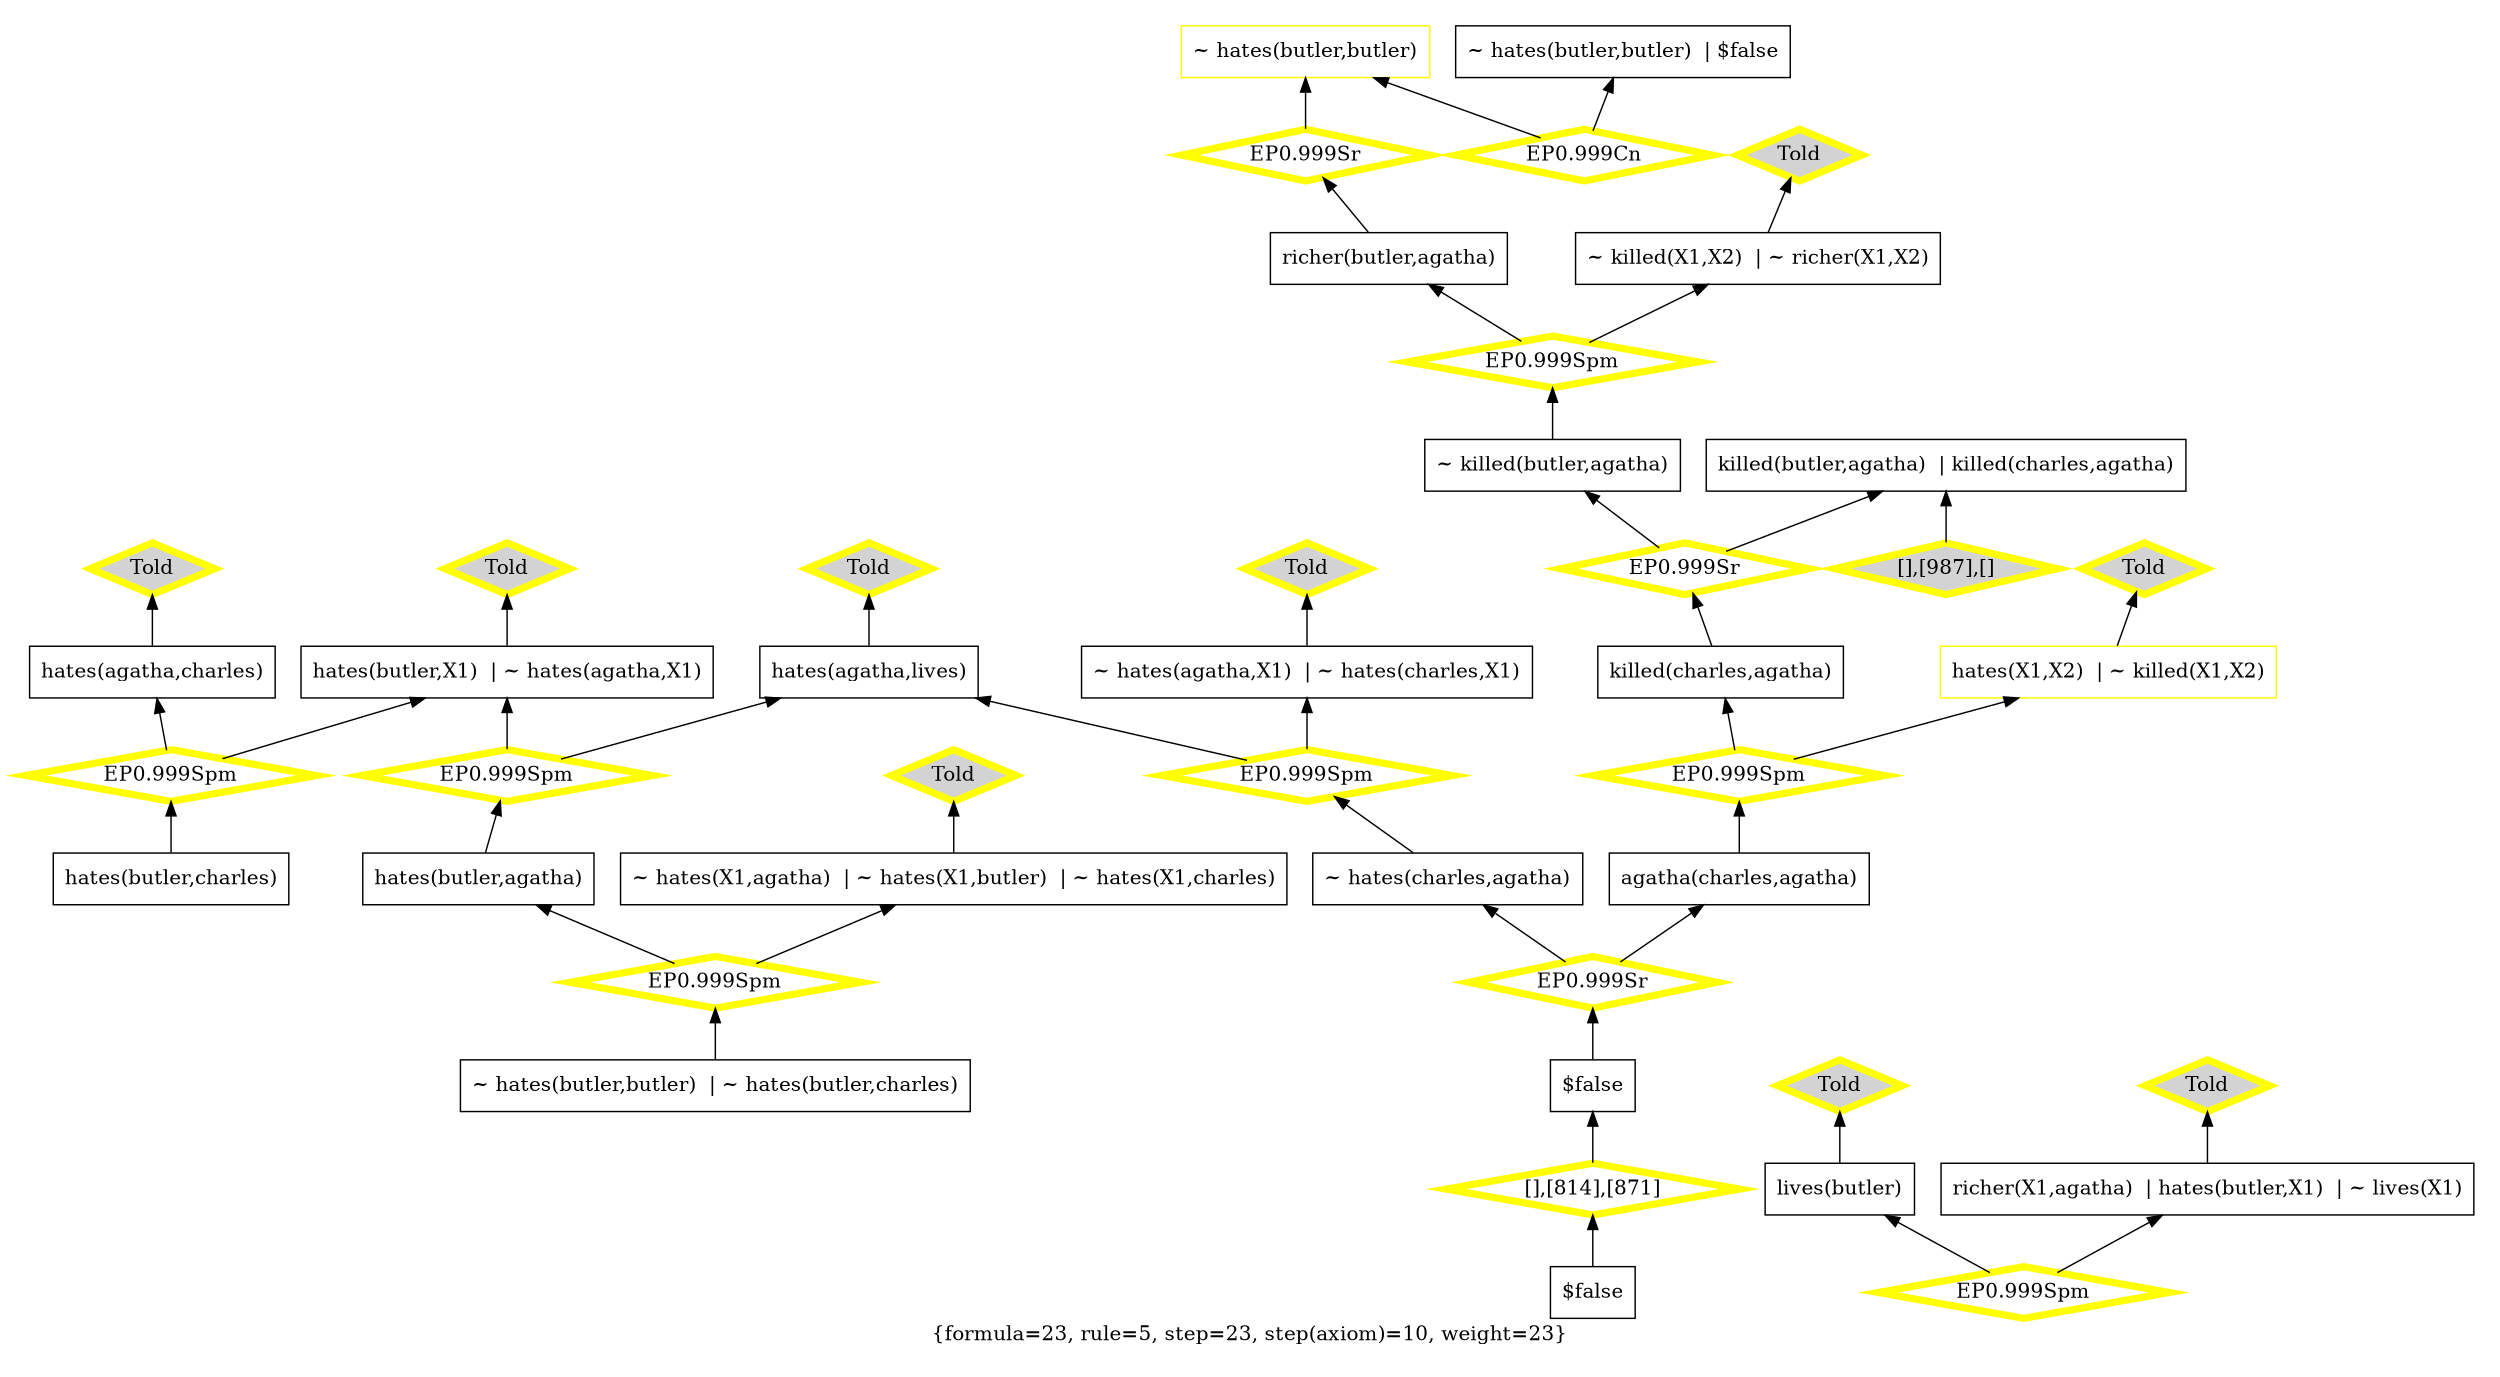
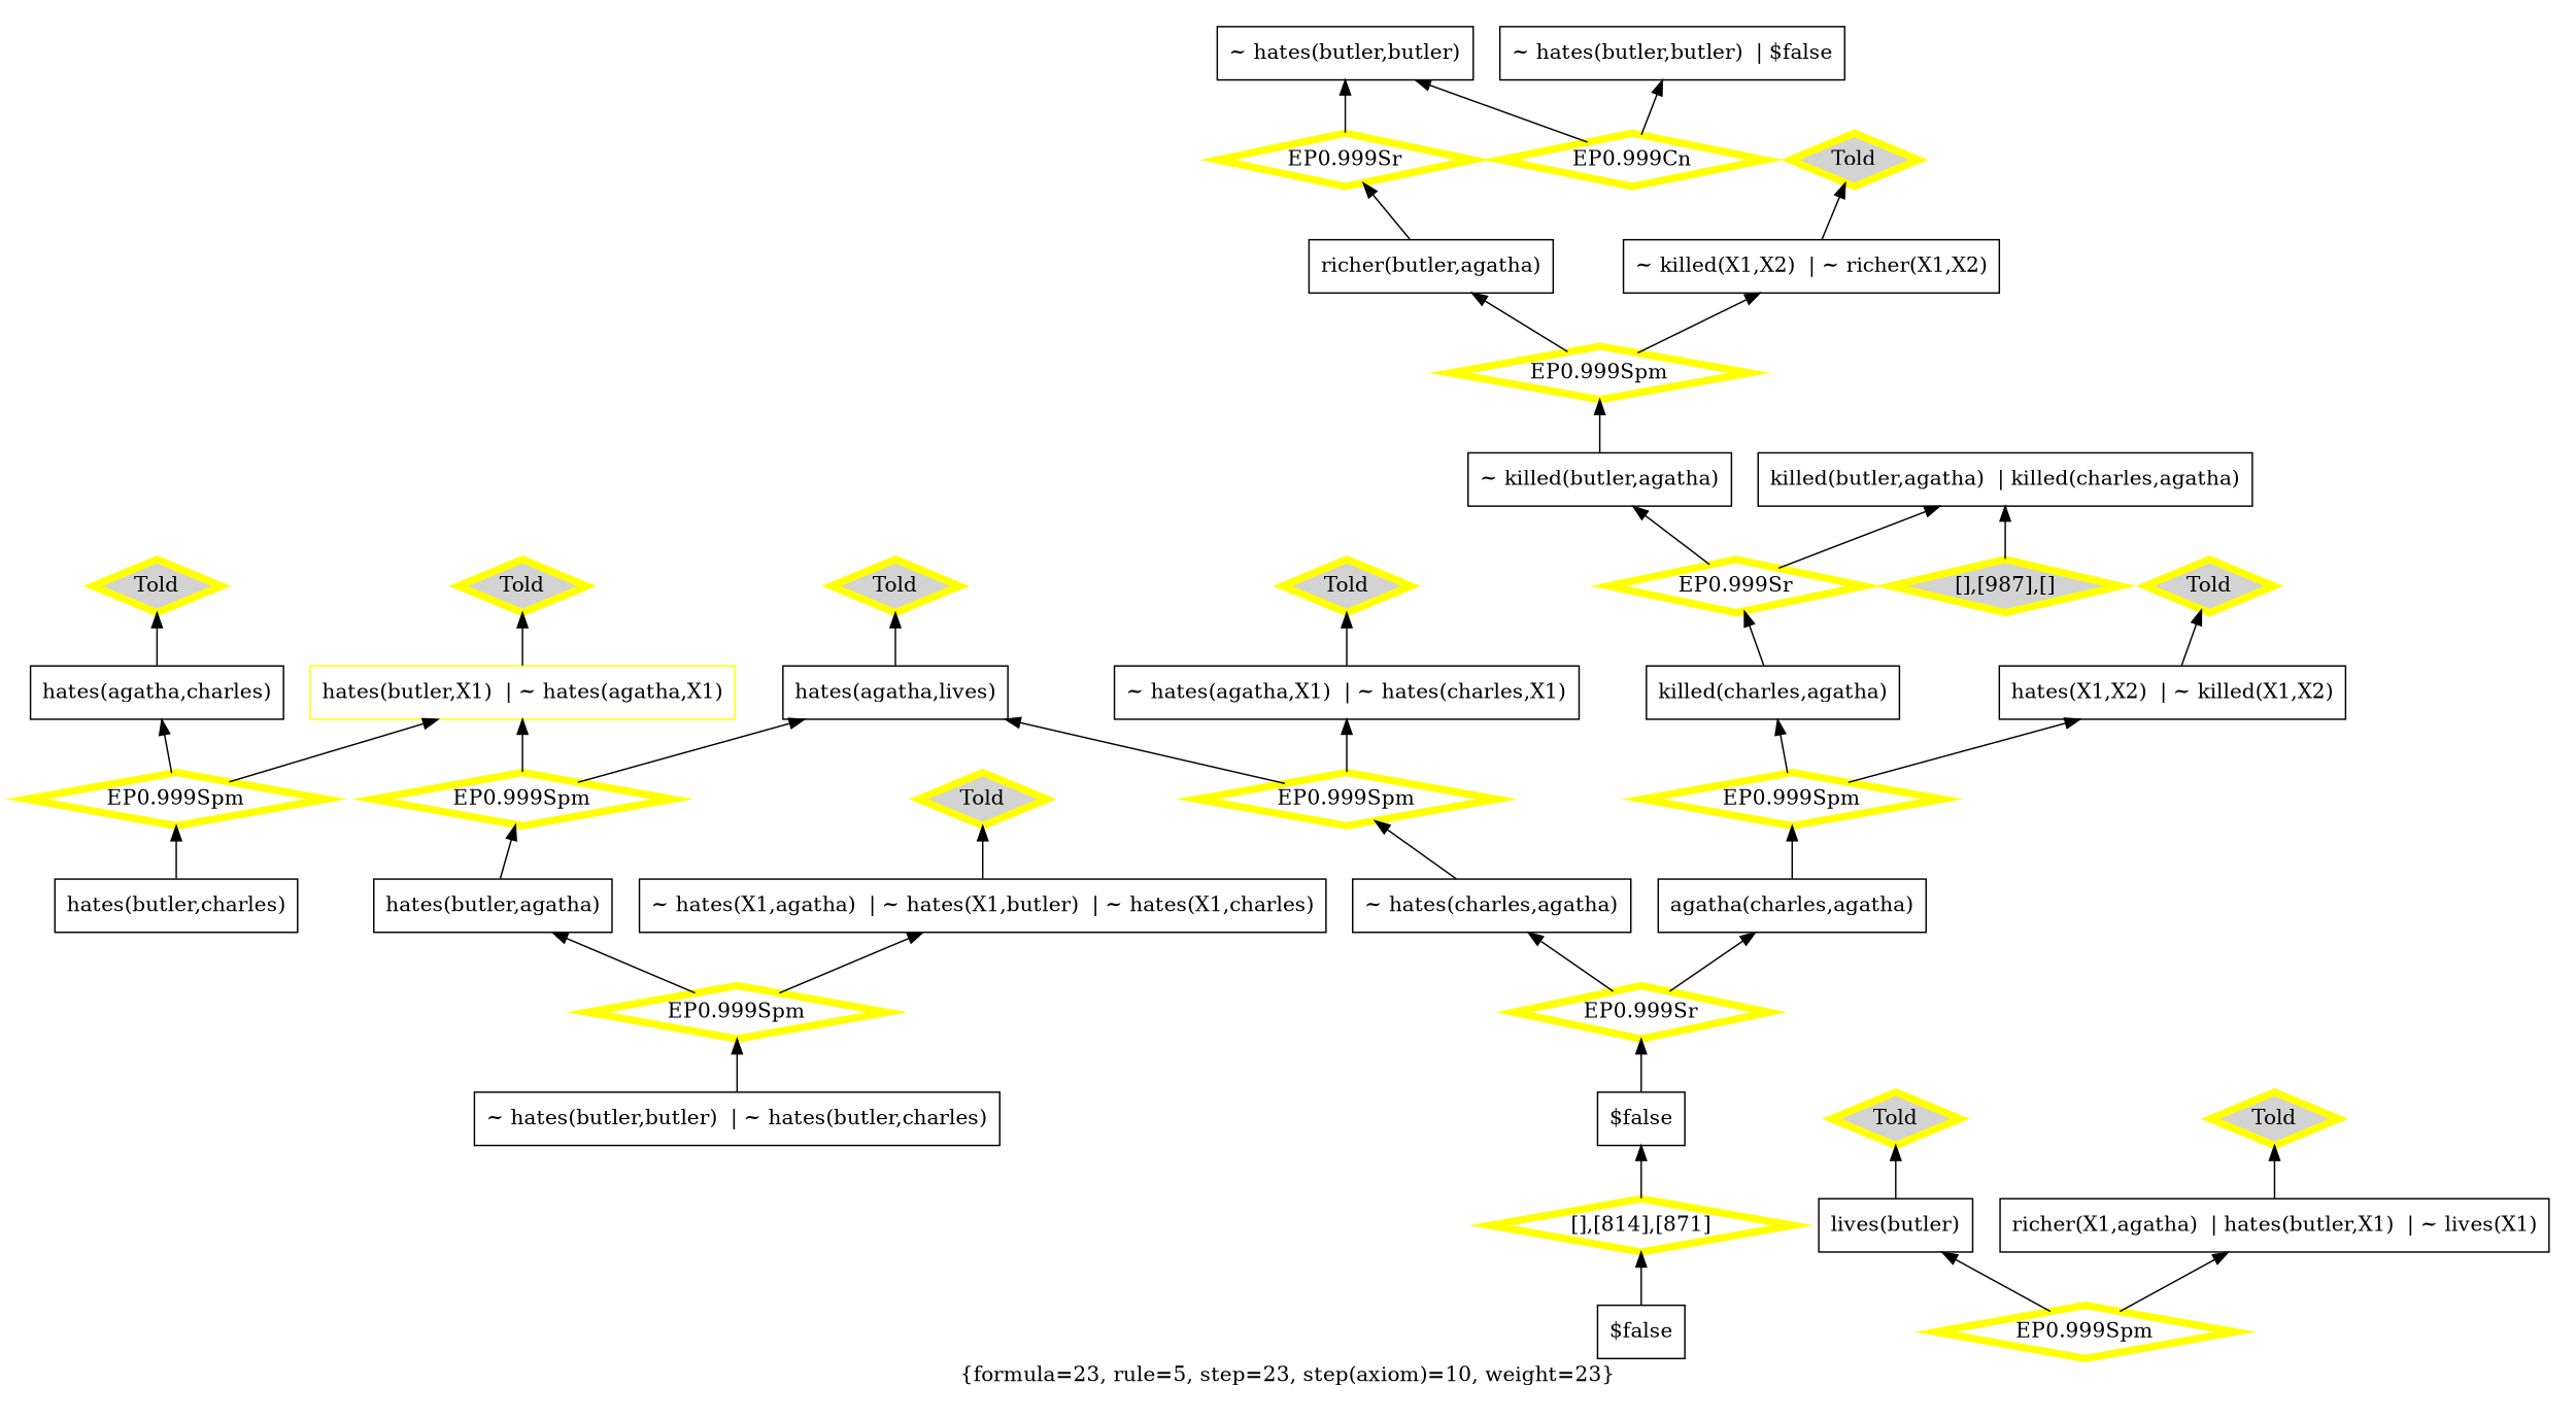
  digraph {
    label="{formula=23, rule=5, step=23, step(axiom)=10, weight=23}"
    labelloc=b
    rankdir=BT
    node [color=black fillcolor=white shape=box style=filled]
    n1 [label="hates(butler,agatha)"]
    n2 [color=yellow label="EP0.999Spm" penwidth=5 shape=diamond]
-   n3 [label="hates(butler,X1)  | ~ hates(agatha,X1)"]
+   n3 [color=yellow label="hates(butler,X1)  | ~ hates(agatha,X1)"]
    n4 [label="hates(agatha,lives)"]
    n5 [label="agatha(charles,agatha)"]
    n6 [color=yellow label="EP0.999Spm" penwidth=5 shape=diamond]
-   n7 [color=yellow label="hates(X1,X2)  | ~ killed(X1,X2)"]
+   n7 [label="hates(X1,X2)  | ~ killed(X1,X2)"]
    n8 [label="killed(charles,agatha)"]
    n9 [label="~ hates(X1,agatha)  | ~ hates(X1,butler)  | ~ hates(X1,charles)"]
    n10 [color=yellow fillcolor=lightgrey label=Told penwidth=5 shape=diamond]
    n11 [label="richer(butler,agatha)"]
    n12 [color=yellow label="EP0.999Sr" penwidth=5 shape=diamond]
-   n13 [color=yellow label="~ hates(butler,butler)"]
+   n13 [label="~ hates(butler,butler)"]
    n14 [label="killed(butler,agatha)  | killed(charles,agatha)"]
    n15 [color=yellow fillcolor=lightgrey label="[],[987],[]" penwidth=5 shape=diamond]
    n16 [color=yellow fillcolor=lightgrey label=Told penwidth=5 shape=diamond]
    n17 [color=yellow fillcolor=lightgrey label=Told penwidth=5 shape=diamond]
    n18 [label="hates(butler,charles)"]
    n19 [color=yellow label="EP0.999Spm" penwidth=5 shape=diamond]
    n20 [label="hates(agatha,charles)"]
    n21 [label="~ killed(butler,agatha)"]
    n22 [color=yellow label="EP0.999Spm" penwidth=5 shape=diamond]
    n23 [label="~ killed(X1,X2)  | ~ richer(X1,X2)"]
    n24 [color=yellow fillcolor=lightgrey label=Told penwidth=5 shape=diamond]
    n25 [label="lives(butler)"]
    n26 [color=yellow fillcolor=lightgrey label=Told penwidth=5 shape=diamond]
    n27 [label="~ hates(butler,butler)  | $false"]
    n28 [color=yellow fillcolor=lightgrey label=Told penwidth=5 shape=diamond]
    n29 [label="richer(X1,agatha)  | hates(butler,X1)  | ~ lives(X1)"]
    n30 [color=yellow fillcolor=lightgrey label=Told penwidth=5 shape=diamond]
    n31 [label="$false"]
    n32 [color=yellow label="EP0.999Sr" penwidth=5 shape=diamond]
    n33 [label="~ hates(charles,agatha)"]
    n34 [color=yellow label="EP0.999Spm" penwidth=5 shape=diamond]
    n35 [label="~ hates(butler,butler)  | ~ hates(butler,charles)"]
    n36 [color=yellow label="EP0.999Spm" penwidth=5 shape=diamond]
    n37 [color=yellow label="EP0.999Sr" penwidth=5 shape=diamond]
    n38 [color=yellow label="EP0.999Cn" penwidth=5 shape=diamond]
    n39 [label="$false"]
    n40 [color=yellow label="[],[814],[871]" penwidth=5 shape=diamond]
    n41 [color=yellow fillcolor=lightgrey label=Told penwidth=5 shape=diamond]
    n42 [label="~ hates(agatha,X1)  | ~ hates(charles,X1)"]
    n43 [color=yellow fillcolor=lightgrey label=Told penwidth=5 shape=diamond]
    n44 [color=yellow label="EP0.999Spm" penwidth=5 shape=diamond]
    n1 -> n2
    n2 -> n3
    n2 -> n4
    n3 -> n16
    n4 -> n28
    n5 -> n6
    n6 -> n7
    n6 -> n8
    n7 -> n17
    n8 -> n37
    n9 -> n10
    n11 -> n12
    n12 -> n13
    n15 -> n14
    n18 -> n19
    n19 -> n3
    n19 -> n20
    n20 -> n24
    n21 -> n22
    n22 -> n11
    n22 -> n23
    n23 -> n41
    n25 -> n26
    n29 -> n30
    n31 -> n32
    n32 -> n5
    n32 -> n33
    n33 -> n44
    n34 -> n25
    n34 -> n29
    n35 -> n36
    n36 -> n1
    n36 -> n9
    n37 -> n14
    n37 -> n21
    n38 -> n13
    n38 -> n27
    n39 -> n40
    n40 -> n31
    n42 -> n43
    n44 -> n4
    n44 -> n42
  }
